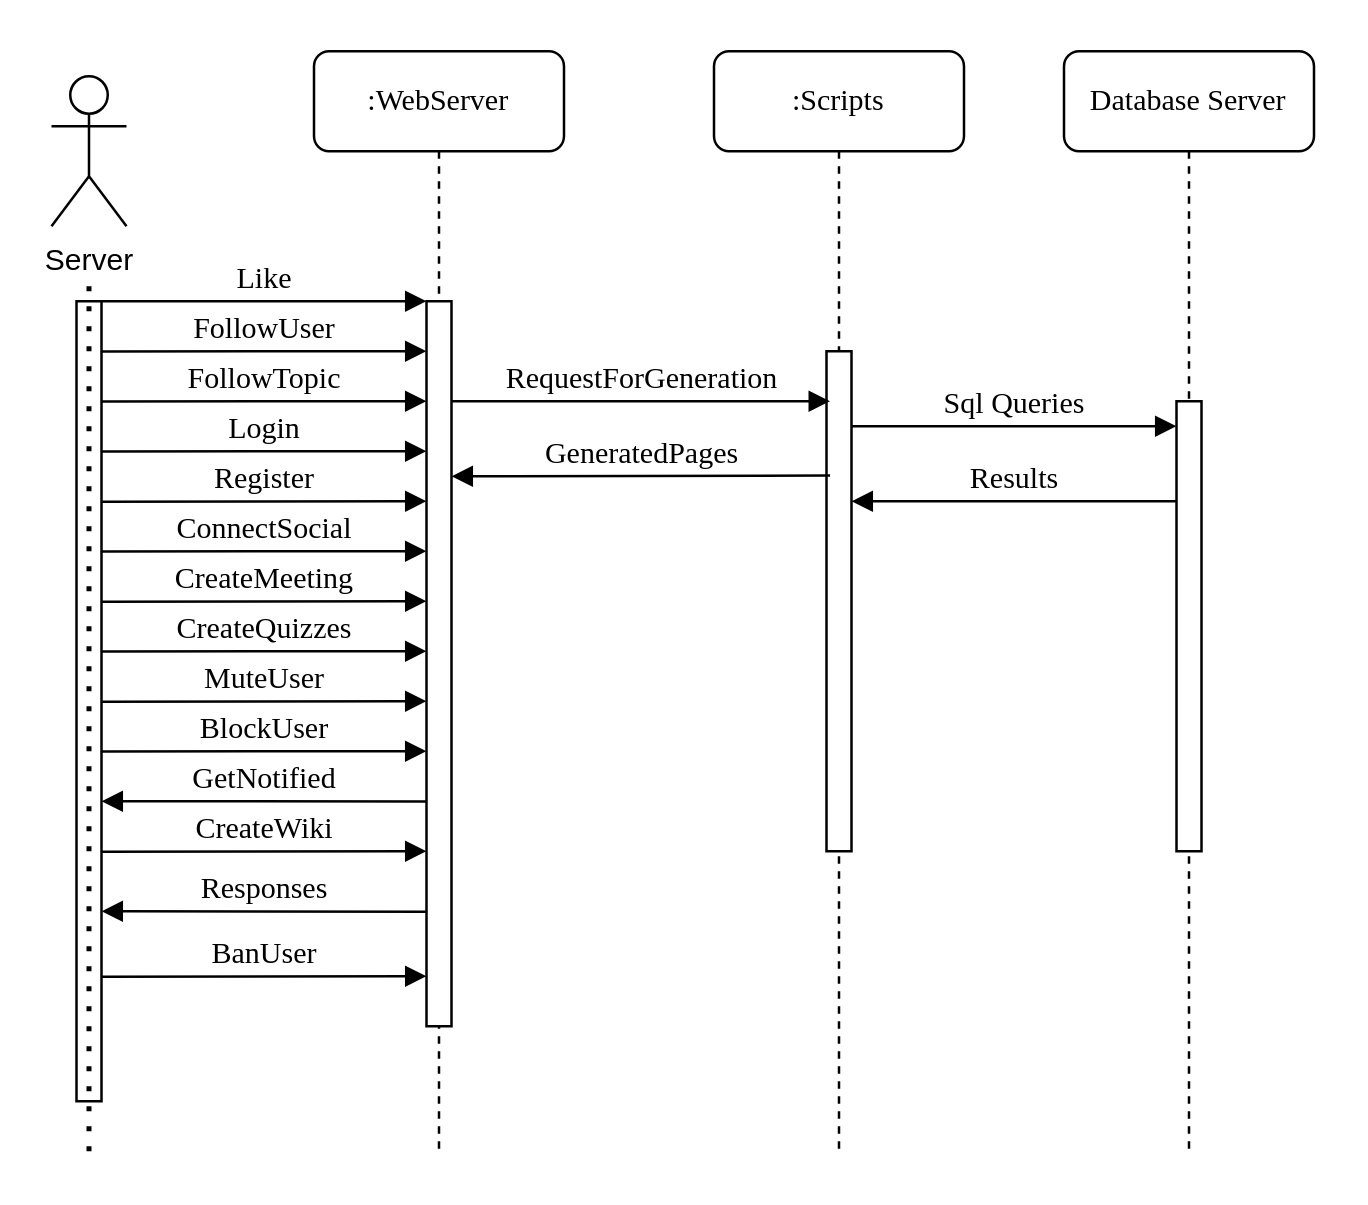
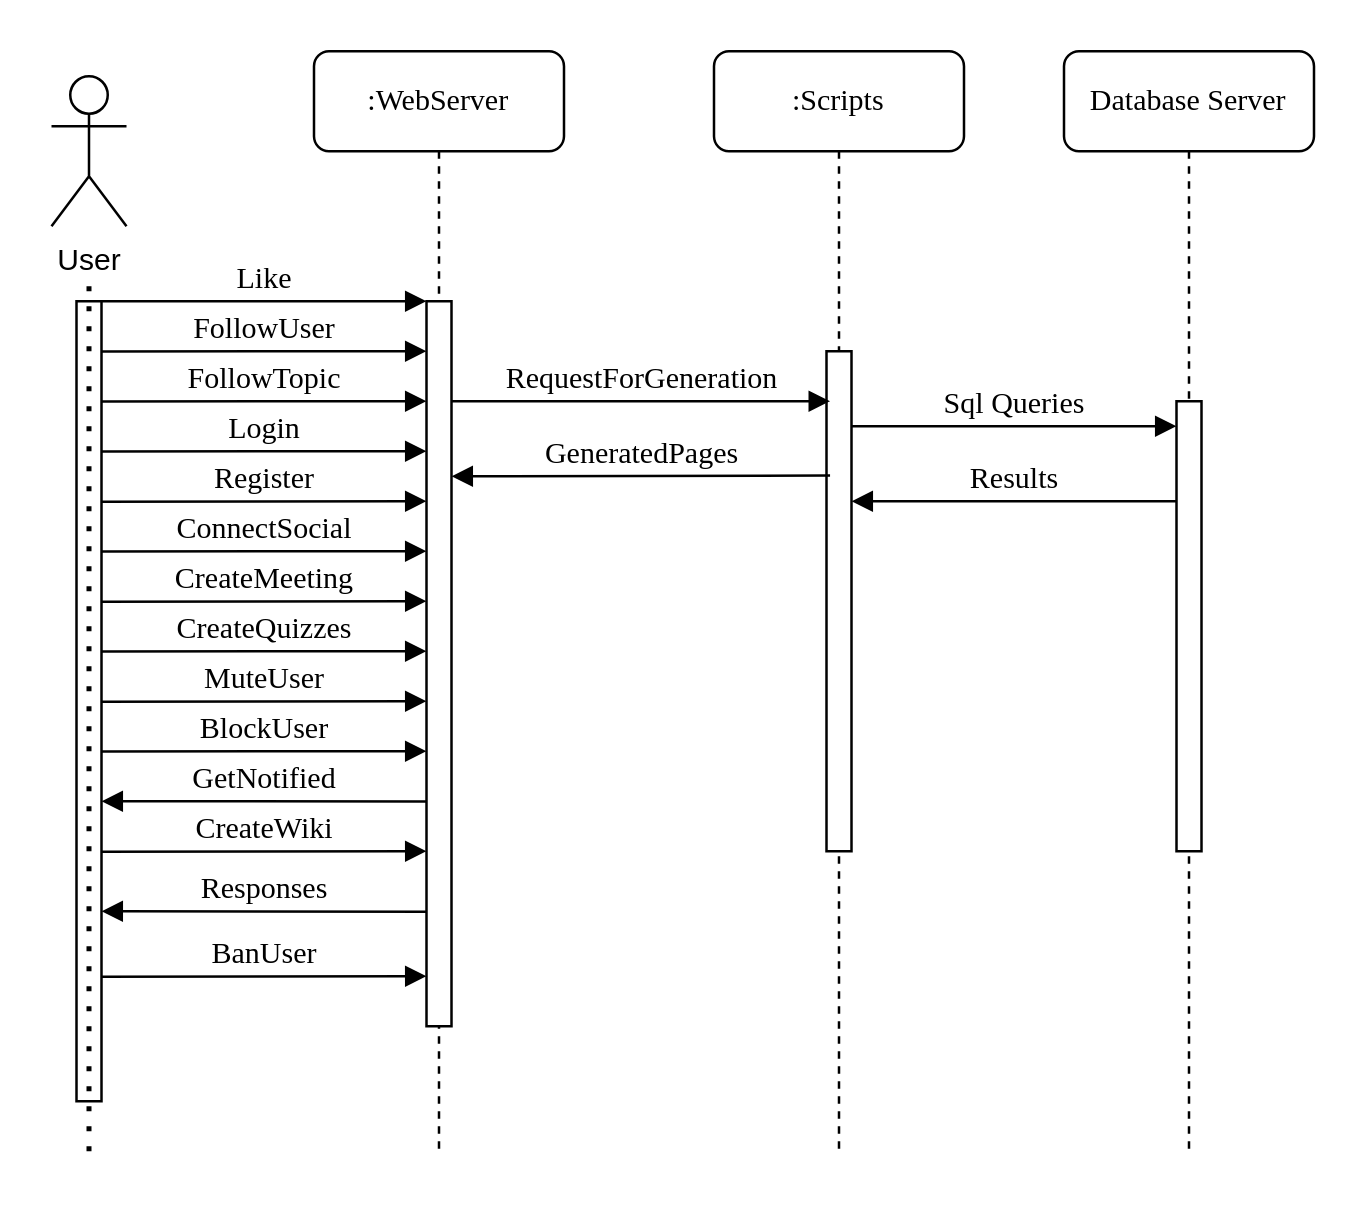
  <mxCell id="0" />
  <mxCell id="1" parent="0" />
  <mxCell id="2" value=":WebServer" style="shape=umlLifeline;perimeter=lifelinePerimeter;whiteSpace=wrap;html=1;container=1;collapsible=0;recursiveResize=0;outlineConnect=0;rounded=1;shadow=0;comic=0;labelBackgroundColor=none;strokeWidth=1;fontFamily=Verdana;fontSize=12;align=center;" parent="1" vertex="1"><mxGeometry x="125" y="20" width="100" height="440" as="geometry" /></mxCell>
  <mxCell id="3" value="" style="html=1;points=[];perimeter=orthogonalPerimeter;rounded=0;shadow=0;comic=0;labelBackgroundColor=none;strokeWidth=1;fontFamily=Verdana;fontSize=12;align=center;" parent="2" vertex="1"><mxGeometry x="45" y="100" width="10" height="290" as="geometry" /></mxCell>
  <mxCell id="4" value="Login" style="html=1;verticalAlign=bottom;endArrow=block;entryX=0;entryY=0;labelBackgroundColor=none;fontFamily=Verdana;fontSize=12;edgeStyle=elbowEdgeStyle;elbow=vertical;" edge="1" parent="2"><mxGeometry relative="1" as="geometry"><mxPoint x="-85" y="160.077" as="sourcePoint" /><mxPoint x="45" y="160" as="targetPoint" /></mxGeometry></mxCell>
  <mxCell id="5" value="FollowUser" style="html=1;verticalAlign=bottom;endArrow=block;entryX=0;entryY=0;labelBackgroundColor=none;fontFamily=Verdana;fontSize=12;edgeStyle=elbowEdgeStyle;elbow=vertical;" edge="1" parent="2"><mxGeometry relative="1" as="geometry"><mxPoint x="-85" y="120.077" as="sourcePoint" /><mxPoint x="45" y="120.0" as="targetPoint" /></mxGeometry></mxCell>
  <mxCell id="6" value="FollowTopic" style="html=1;verticalAlign=bottom;endArrow=block;entryX=0;entryY=0;labelBackgroundColor=none;fontFamily=Verdana;fontSize=12;edgeStyle=elbowEdgeStyle;elbow=vertical;" edge="1" parent="2"><mxGeometry relative="1" as="geometry"><mxPoint x="-85" y="140.077" as="sourcePoint" /><mxPoint x="45" y="140" as="targetPoint" /></mxGeometry></mxCell>
  <mxCell id="7" value="Register" style="html=1;verticalAlign=bottom;endArrow=block;entryX=0;entryY=0;labelBackgroundColor=none;fontFamily=Verdana;fontSize=12;edgeStyle=elbowEdgeStyle;elbow=vertical;" edge="1" parent="2"><mxGeometry relative="1" as="geometry"><mxPoint x="-85" y="180.157" as="sourcePoint" /><mxPoint x="45" y="180.08" as="targetPoint" /></mxGeometry></mxCell>
  <mxCell id="8" value="CreateMeeting" style="html=1;verticalAlign=bottom;endArrow=block;entryX=0;entryY=0;labelBackgroundColor=none;fontFamily=Verdana;fontSize=12;edgeStyle=elbowEdgeStyle;elbow=vertical;" edge="1" parent="2"><mxGeometry relative="1" as="geometry"><mxPoint x="-85" y="220.157" as="sourcePoint" /><mxPoint x="45" y="220.08" as="targetPoint" /></mxGeometry></mxCell>
  <mxCell id="9" value="CreateWiki" style="html=1;verticalAlign=bottom;endArrow=block;entryX=0;entryY=0;labelBackgroundColor=none;fontFamily=Verdana;fontSize=12;edgeStyle=elbowEdgeStyle;elbow=vertical;" edge="1" parent="2"><mxGeometry relative="1" as="geometry"><mxPoint x="-85" y="320.157" as="sourcePoint" /><mxPoint x="45" y="320.08" as="targetPoint" /></mxGeometry></mxCell>
  <mxCell id="10" value="Responses" style="html=1;verticalAlign=bottom;endArrow=block;entryX=0;entryY=0;labelBackgroundColor=none;fontFamily=Verdana;fontSize=12;edgeStyle=elbowEdgeStyle;elbow=vertical;" edge="1" parent="2"><mxGeometry relative="1" as="geometry"><mxPoint x="45" y="344.17" as="sourcePoint" /><mxPoint x="-85" y="344.247" as="targetPoint" /></mxGeometry></mxCell>
  <mxCell id="11" value="BanUser" style="html=1;verticalAlign=bottom;endArrow=block;entryX=0;entryY=0;labelBackgroundColor=none;fontFamily=Verdana;fontSize=12;edgeStyle=elbowEdgeStyle;elbow=vertical;" edge="1" parent="2"><mxGeometry relative="1" as="geometry"><mxPoint x="-85" y="370.167" as="sourcePoint" /><mxPoint x="45" y="370.09" as="targetPoint" /></mxGeometry></mxCell>
  <mxCell id="12" value=":Scripts" style="shape=umlLifeline;perimeter=lifelinePerimeter;whiteSpace=wrap;html=1;container=1;collapsible=0;recursiveResize=0;outlineConnect=0;rounded=1;shadow=0;comic=0;labelBackgroundColor=none;strokeWidth=1;fontFamily=Verdana;fontSize=12;align=center;" parent="1" vertex="1"><mxGeometry x="285" y="20" width="100" height="440" as="geometry" /></mxCell>
  <mxCell id="13" value="" style="html=1;points=[];perimeter=orthogonalPerimeter;rounded=0;shadow=0;comic=0;labelBackgroundColor=none;strokeWidth=1;fontFamily=Verdana;fontSize=12;align=center;" parent="12" vertex="1"><mxGeometry x="45" y="120" width="10" height="200" as="geometry" /></mxCell>
  <mxCell id="14" value="GeneratedPages" style="html=1;verticalAlign=bottom;endArrow=block;labelBackgroundColor=none;fontFamily=Verdana;fontSize=12;edgeStyle=elbowEdgeStyle;elbow=vertical;entryX=0.142;entryY=0.099;entryDx=0;entryDy=0;entryPerimeter=0;" edge="1" parent="12"><mxGeometry relative="1" as="geometry"><mxPoint x="46.42" y="169.74" as="sourcePoint" /><mxPoint x="-105" y="169.835" as="targetPoint" /></mxGeometry></mxCell>
  <mxCell id="15" value="Database Server" style="shape=umlLifeline;perimeter=lifelinePerimeter;whiteSpace=wrap;html=1;container=1;collapsible=0;recursiveResize=0;outlineConnect=0;rounded=1;shadow=0;comic=0;labelBackgroundColor=none;strokeWidth=1;fontFamily=Verdana;fontSize=12;align=center;" parent="1" vertex="1"><mxGeometry x="425" y="20" width="100" height="440" as="geometry" /></mxCell>
  <mxCell id="16" value="Results" style="html=1;verticalAlign=bottom;endArrow=block;labelBackgroundColor=none;fontFamily=Verdana;fontSize=12;edgeStyle=elbowEdgeStyle;elbow=vertical;" edge="1" parent="15"><mxGeometry relative="1" as="geometry"><mxPoint x="45" y="180" as="sourcePoint" /><Array as="points"><mxPoint x="-20" y="180" /><mxPoint y="180" /></Array><mxPoint x="-85" y="180" as="targetPoint" /></mxGeometry></mxCell>
  <mxCell id="17" value="" style="html=1;points=[];perimeter=orthogonalPerimeter;rounded=0;shadow=0;comic=0;labelBackgroundColor=none;strokeWidth=1;fontFamily=Verdana;fontSize=12;align=center;" parent="1" vertex="1"><mxGeometry x="470" y="160" width="10" height="180" as="geometry" /></mxCell>
  <mxCell id="18" value="Sql Queries" style="html=1;verticalAlign=bottom;endArrow=block;labelBackgroundColor=none;fontFamily=Verdana;fontSize=12;edgeStyle=elbowEdgeStyle;elbow=vertical;" parent="1" source="13" target="17" edge="1"><mxGeometry relative="1" as="geometry"><mxPoint x="395" y="160" as="sourcePoint" /><Array as="points"><mxPoint x="425" y="170" /><mxPoint x="345" y="160" /></Array></mxGeometry></mxCell>
  <mxCell id="19" value="Like" style="html=1;verticalAlign=bottom;endArrow=block;entryX=0;entryY=0;labelBackgroundColor=none;fontFamily=Verdana;fontSize=12;edgeStyle=elbowEdgeStyle;elbow=vertical;" parent="1" source="21" target="3" edge="1"><mxGeometry relative="1" as="geometry"><mxPoint x="105" y="130" as="sourcePoint" /></mxGeometry></mxCell>
  <mxCell id="20" value="RequestForGeneration" style="html=1;verticalAlign=bottom;endArrow=block;labelBackgroundColor=none;fontFamily=Verdana;fontSize=12;edgeStyle=elbowEdgeStyle;elbow=vertical;entryX=0.142;entryY=0.099;entryDx=0;entryDy=0;entryPerimeter=0;" parent="1" source="3" target="13" edge="1"><mxGeometry relative="1" as="geometry"><mxPoint x="255" y="140" as="sourcePoint" /><mxPoint x="325" y="150" as="targetPoint" /></mxGeometry></mxCell>
  <mxCell id="21" value="" style="html=1;points=[];perimeter=orthogonalPerimeter;rounded=0;shadow=0;comic=0;labelBackgroundColor=none;strokeWidth=1;fontFamily=Verdana;fontSize=12;align=center;" parent="1" vertex="1"><mxGeometry x="30" y="120" width="10" height="320" as="geometry" /></mxCell>
  <mxCell id="22" value="" style="endArrow=none;dashed=1;html=1;dashPattern=1 3;strokeWidth=2;rounded=0;" edge="1" parent="1"><mxGeometry width="50" height="50" relative="1" as="geometry"><mxPoint x="35" y="460" as="sourcePoint" /><mxPoint x="35" y="110" as="targetPoint" /></mxGeometry></mxCell>
- <mxCell id="23" value="Server" style="shape=umlActor;verticalLabelPosition=bottom;verticalAlign=top;html=1;outlineConnect=0;" vertex="1" parent="1"><mxGeometry x="20" y="30" width="30" height="60" as="geometry" /></mxCell>
+ <mxCell id="23" value="User" style="shape=umlActor;verticalLabelPosition=bottom;verticalAlign=top;html=1;outlineConnect=0;" vertex="1" parent="1"><mxGeometry x="20" y="30" width="30" height="60" as="geometry" /></mxCell>
  <mxCell id="24" value="ConnectSocial" style="html=1;verticalAlign=bottom;endArrow=block;entryX=0;entryY=0;labelBackgroundColor=none;fontFamily=Verdana;fontSize=12;edgeStyle=elbowEdgeStyle;elbow=vertical;" edge="1" parent="1"><mxGeometry relative="1" as="geometry"><mxPoint x="40" y="220.077" as="sourcePoint" /><mxPoint x="170" y="220" as="targetPoint" /></mxGeometry></mxCell>
  <mxCell id="25" value="CreateQuizzes" style="html=1;verticalAlign=bottom;endArrow=block;entryX=0;entryY=0;labelBackgroundColor=none;fontFamily=Verdana;fontSize=12;edgeStyle=elbowEdgeStyle;elbow=vertical;" edge="1" parent="1"><mxGeometry relative="1" as="geometry"><mxPoint x="40" y="260.077" as="sourcePoint" /><mxPoint x="170" y="260" as="targetPoint" /></mxGeometry></mxCell>
  <mxCell id="26" value="MuteUser" style="html=1;verticalAlign=bottom;endArrow=block;entryX=0;entryY=0;labelBackgroundColor=none;fontFamily=Verdana;fontSize=12;edgeStyle=elbowEdgeStyle;elbow=vertical;" edge="1" parent="1"><mxGeometry relative="1" as="geometry"><mxPoint x="40" y="280.157" as="sourcePoint" /><mxPoint x="170" y="280.08" as="targetPoint" /></mxGeometry></mxCell>
  <mxCell id="27" value="BlockUser" style="html=1;verticalAlign=bottom;endArrow=block;entryX=0;entryY=0;labelBackgroundColor=none;fontFamily=Verdana;fontSize=12;edgeStyle=elbowEdgeStyle;elbow=vertical;" edge="1" parent="1"><mxGeometry relative="1" as="geometry"><mxPoint x="40" y="300.077" as="sourcePoint" /><mxPoint x="170" y="300" as="targetPoint" /></mxGeometry></mxCell>
  <mxCell id="28" value="GetNotified" style="html=1;verticalAlign=bottom;endArrow=block;entryX=0;entryY=0;labelBackgroundColor=none;fontFamily=Verdana;fontSize=12;edgeStyle=elbowEdgeStyle;elbow=vertical;" edge="1" parent="1"><mxGeometry relative="1" as="geometry"><mxPoint x="170" y="320.08" as="sourcePoint" /><mxPoint x="40" y="320.157" as="targetPoint" /></mxGeometry></mxCell>
